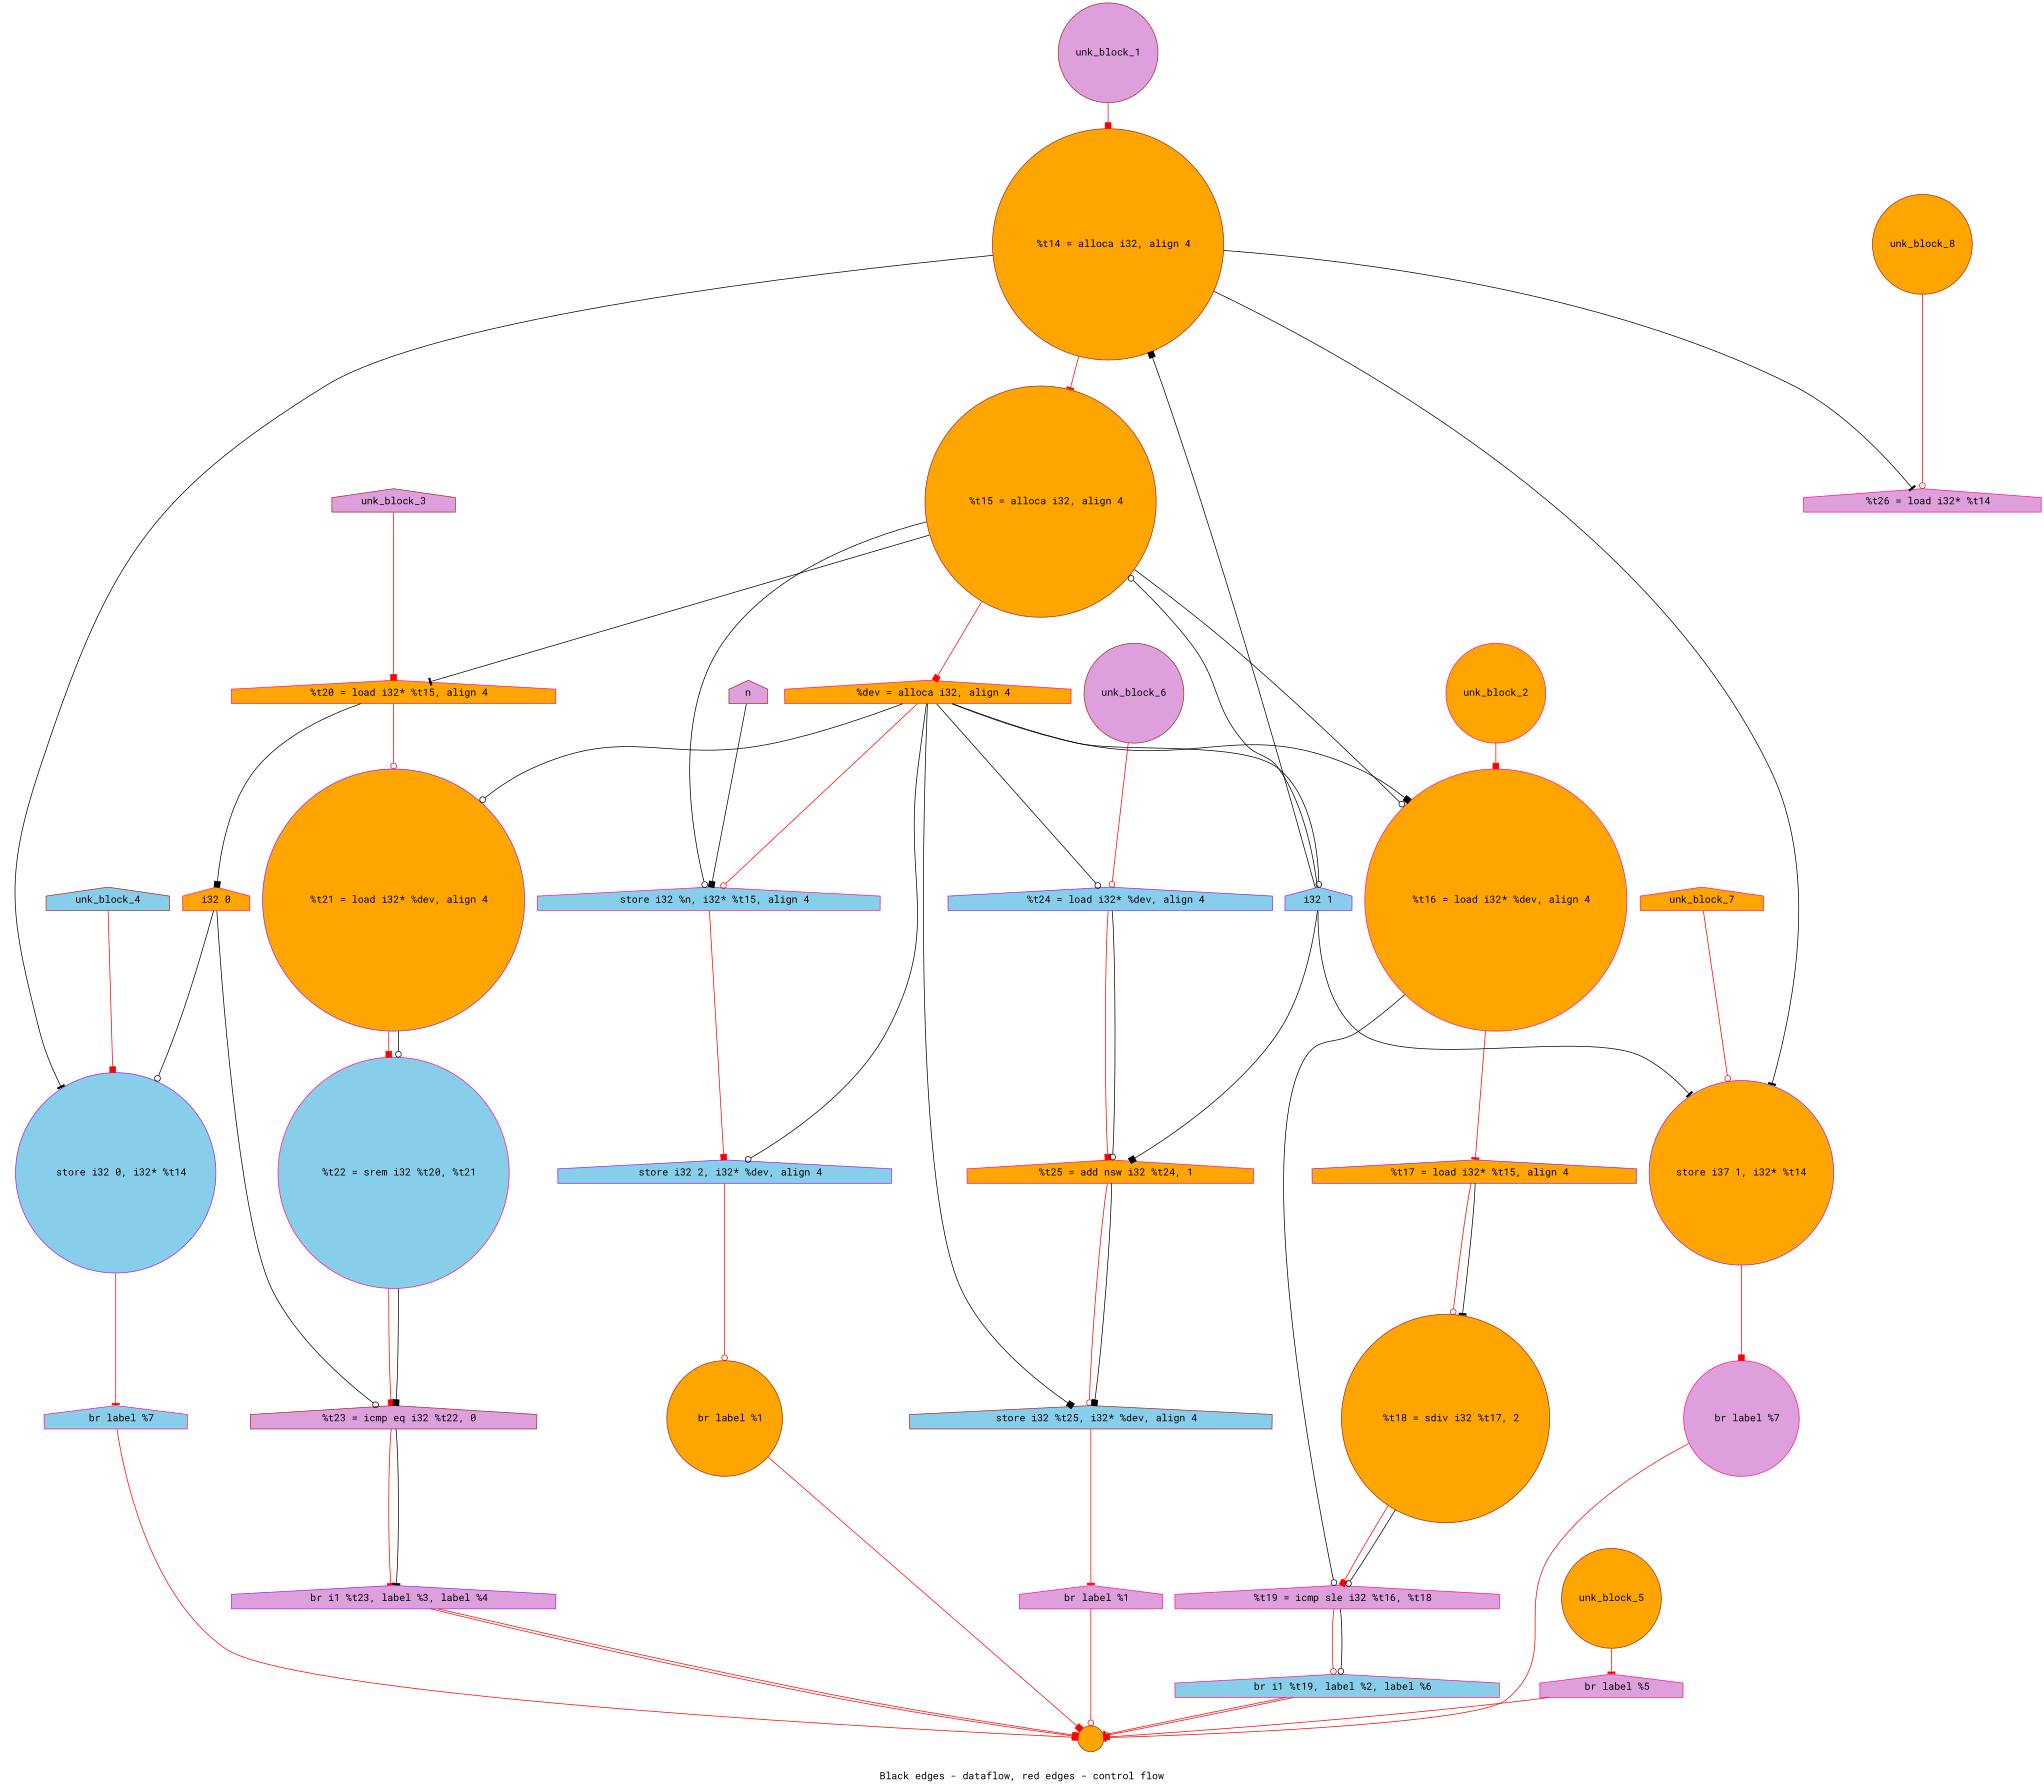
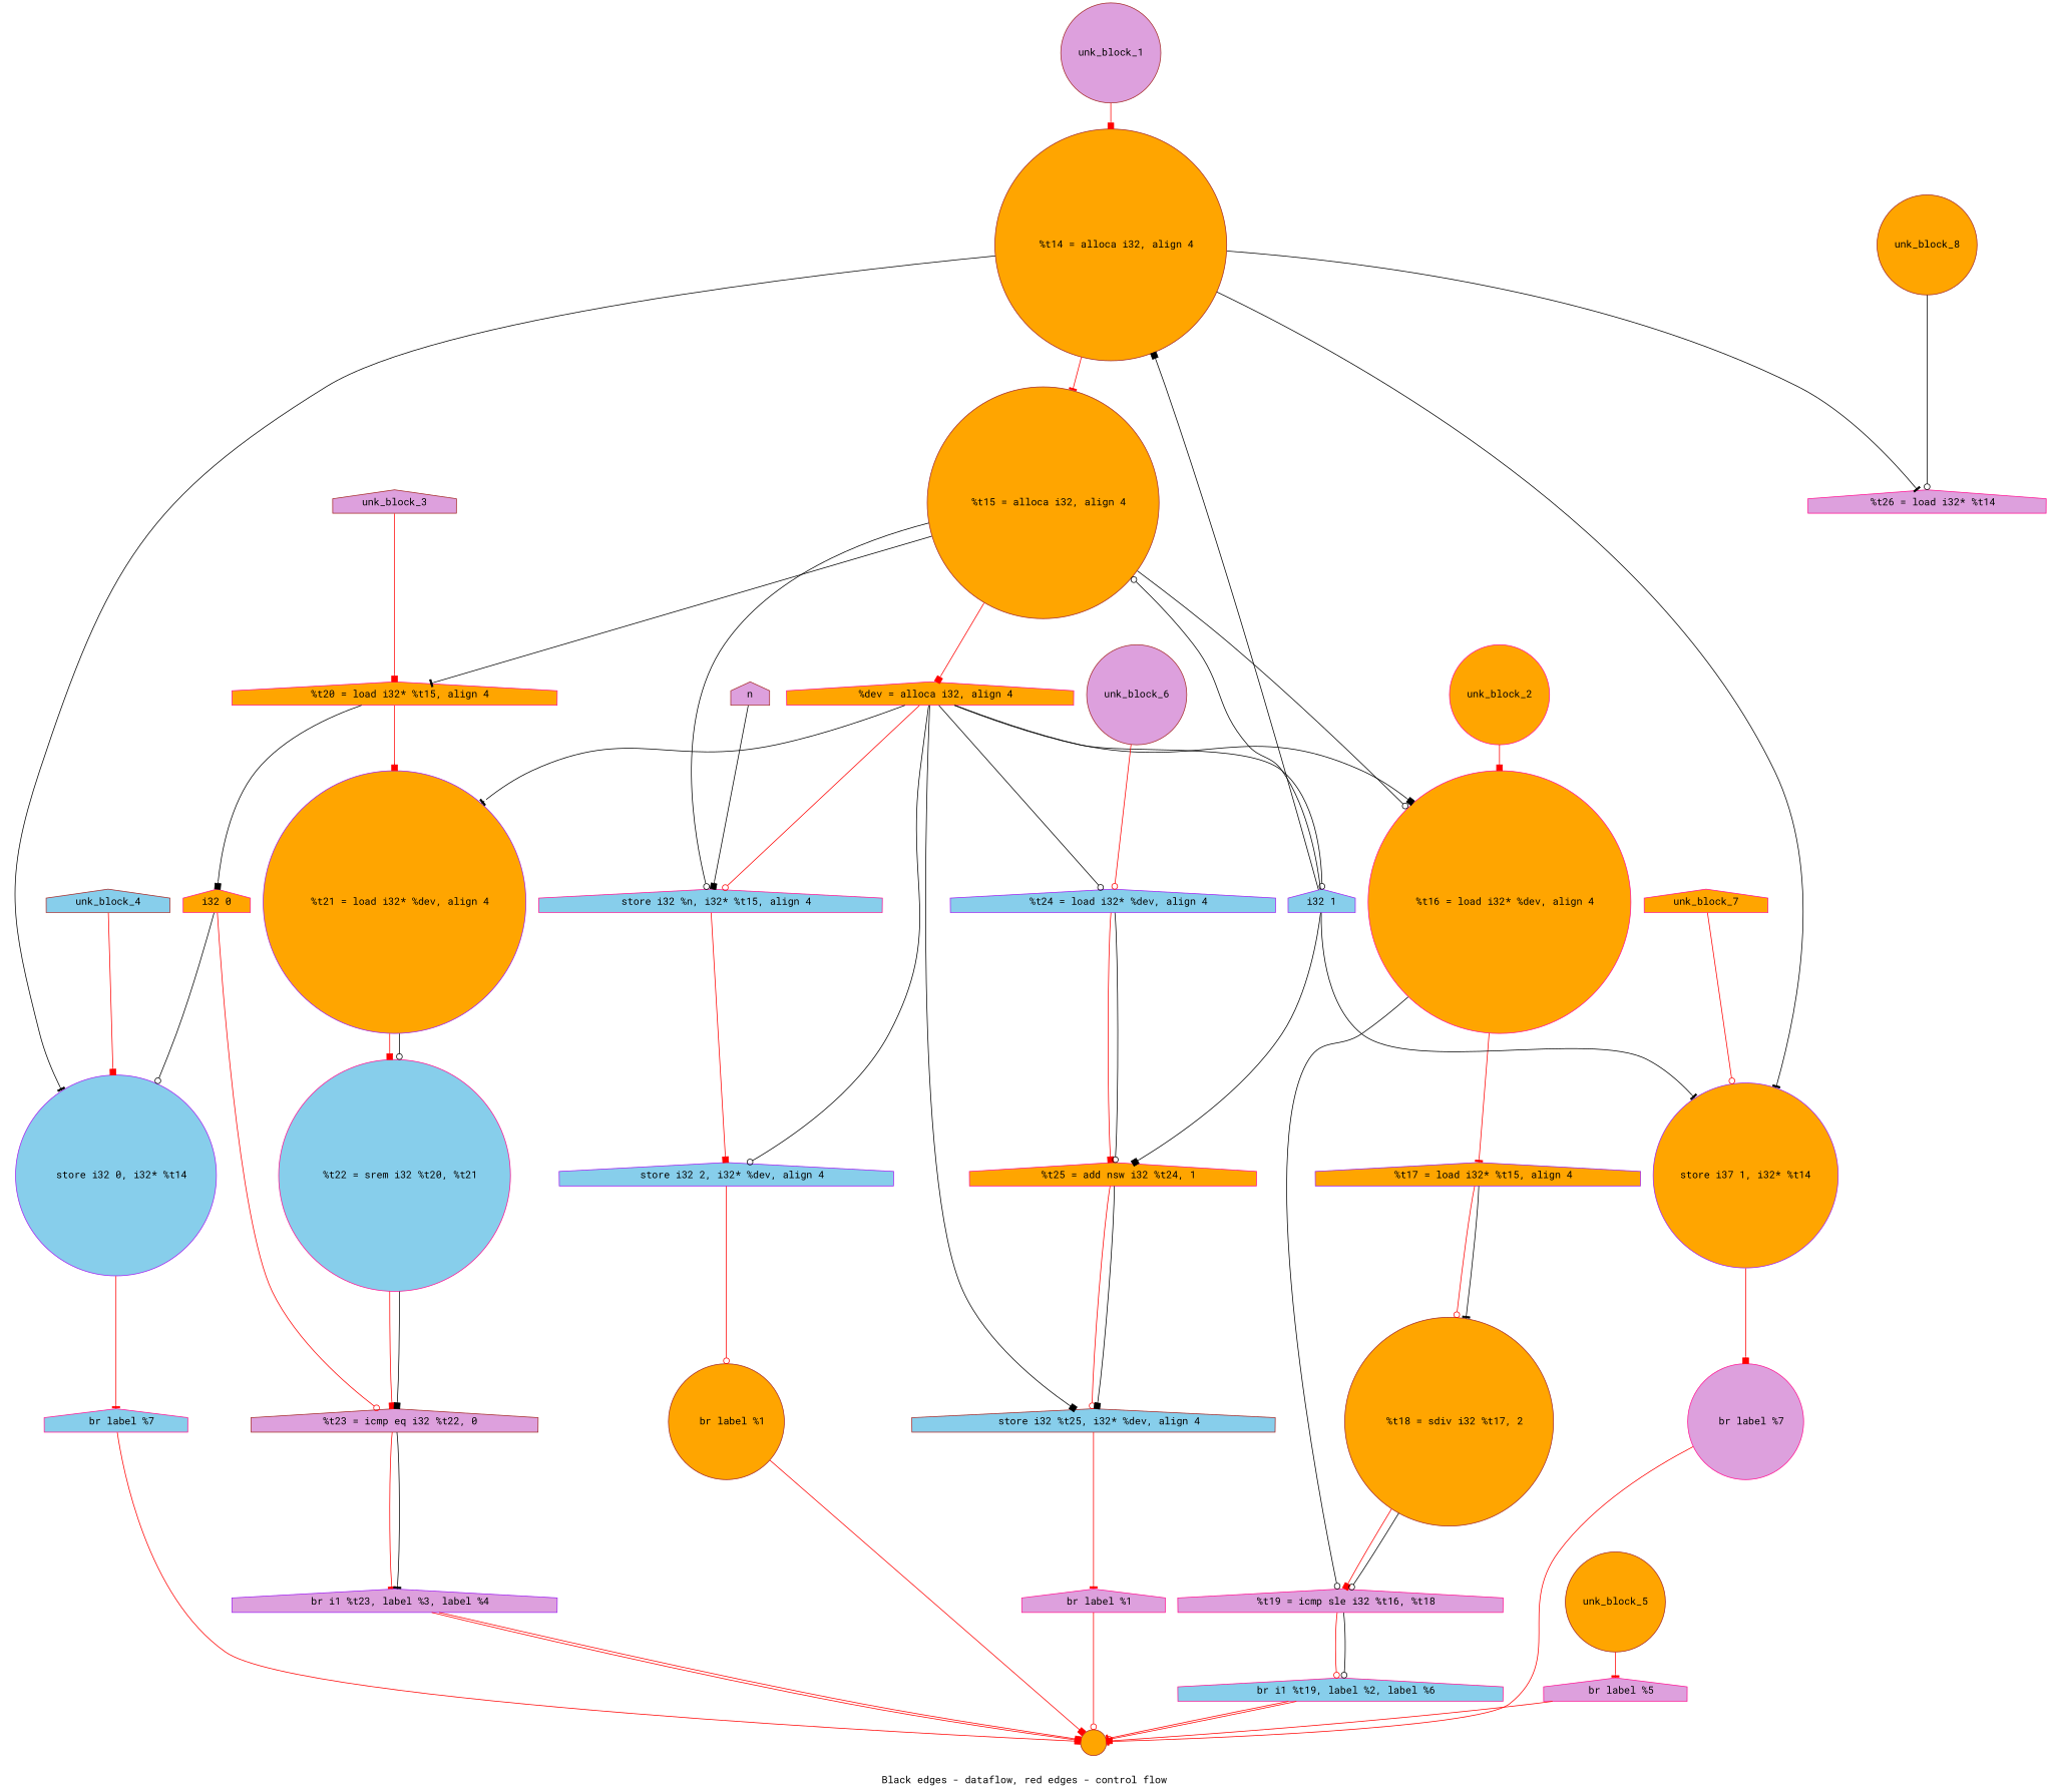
  digraph {
    compound=true
    fontname="Roboto Mono"
    label="Black edges - dataflow, red edges - control flow"
    node [color=deeppink fillcolor=orange fontname="Roboto Mono" shape=house style=filled]
    edge [arrowhead=odot color=red fontname="Roboto Mono"]
    n1 [color=brown label="  %t14 = alloca i32, align 4" shape=circle]
    n2 [color=brown label="  %t15 = alloca i32, align 4" shape=circle]
    n3 [color=purple fillcolor=skyblue label="  store i32 0, i32* %t14" shape=circle]
    n4 [color=purple label="store i37 1, i32* %t14" shape=circle]
    n5 [fillcolor=plum label="  %t26 = load i32* %t14"]
    n6 [label="  %dev = alloca i32, align 4"]
    n7 [fillcolor=skyblue label="  store i32 %n, i32* %t15, align 4"]
    n8 [label="  %t20 = load i32* %t15, align 4"]
    n9 [label="  %t16 = load i32* %dev, align 4" shape=circle]
    n10 [fillcolor=skyblue label="  br label %7"]
    n11 [fillcolor=plum label="  br label %7" shape=circle]
    n12 [color=purple fillcolor=skyblue label="  store i32 2, i32* %dev, align 4"]
    n13 [color=purple label="  %t21 = load i32* %dev, align 4" shape=circle]
    n14 [color=purple fillcolor=skyblue label="  %t24 = load i32* %dev, align 4"]
    n15 [color=brown fillcolor=skyblue label="  store i32 %t25, i32* %dev, align 4"]
    "i32 1" [color=purple fillcolor=skyblue]
    n17 [color=purple label="  %t17 = load i32* %t15, align 4"]
    n18 [color=brown label="  %t18 = sdiv i32 %t17, 2" shape=circle]
    "i32 0"
    n20 [color=brown label="  br label %1" shape=circle]
    n21 [fillcolor=plum label="  %t19 = icmp sle i32 %t16, %t18"]
    n22 [fillcolor=skyblue label="  %t22 = srem i32 %t20, %t21" shape=circle]
    n23 [label="  %t25 = add nsw i32 %t24, 1"]
    n24 [fillcolor=plum label="  br label %1"]
    "" [color=brown shape=circle]
    unk_block_1 [color=brown fillcolor=plum shape=circle]
    n [color=brown fillcolor=plum]
    n28 [fillcolor=skyblue label="  br i1 %t19, label %2, label %6"]
    unk_block_2 [shape=circle]
    n30 [color=brown fillcolor=plum label="  %t23 = icmp eq i32 %t22, 0"]
    n31 [color=purple fillcolor=plum label="  br i1 %t23, label %3, label %4"]
    unk_block_3 [color=brown fillcolor=plum]
    unk_block_4 [color=brown fillcolor=skyblue]
    n34 [fillcolor=plum label="  br label %5"]
    unk_block_5 [color=brown shape=circle]
    unk_block_6 [color=brown fillcolor=plum shape=circle]
    unk_block_7
    unk_block_8 [color=brown shape=circle]
    n1 -> n2 [arrowhead=tee weight=2]
    n1 -> n3 [arrowhead=tee color=""]
    n1 -> n4 [arrowhead=tee color=""]
    n1 -> n5 [arrowhead=tee color=""]
    n2 -> n6 [arrowhead=box weight=2]
    n2 -> n7 [color=""]
    n2 -> n8 [arrowhead=tee color=""]
    n2 -> n9 [color=""]
    n3 -> n10 [arrowhead=tee weight=2]
    n4 -> n11 [arrowhead=box weight=2]
    n6 -> n7 [weight=2]
    n6 -> n9 [arrowhead=box color=""]
    n6 -> n12 [color=""]
-   n6 -> n13 [color=""]
+   n6 -> n13 [arrowhead=tee color=""]
    n6 -> n14 [color=""]
    n6 -> n15 [arrowhead=box color=""]
    n6 -> "i32 1" [color=""]
    n7 -> n12 [arrowhead=box weight=2]
-   n8 -> n13 [weight=2]
+   n8 -> n13 [arrowhead=box weight=2]
    n8 -> "i32 0" [arrowhead=box color=""]
    n9 -> n17 [arrowhead=tee weight=2]
    n9 -> n21 [color=""]
    n10 -> "" [arrowhead=box]
    n11 -> "" [arrowhead=tee]
    n12 -> n20 [weight=2]
    n13 -> n22 [arrowhead=box weight=2]
    n13 -> n22 [color=""]
    n14 -> n23 [arrowhead=box weight=2]
    n14 -> n23 [color=""]
    n15 -> n24 [arrowhead=tee weight=2]
    "i32 1" -> n1 [arrowhead=box color=""]
    "i32 1" -> n2 [color=""]
    "i32 1" -> n4 [arrowhead=tee color=""]
    "i32 1" -> n23 [arrowhead=box color=""]
    n17 -> n18 [weight=2]
    n17 -> n18 [arrowhead=tee color=""]
    n18 -> n21 [arrowhead=box weight=2]
    n18 -> n21 [color=""]
    "i32 0" -> n3 [color=""]
-   "i32 0" -> n30 [color=""]
+   "i32 0" -> n30
    n20 -> "" [arrowhead=box]
    n21 -> n28 [weight=2]
    n21 -> n28 [color=""]
    n22 -> n30 [arrowhead=box weight=2]
    n22 -> n30 [arrowhead=box color=""]
    n23 -> n15 [weight=2]
    n23 -> n15 [arrowhead=box color=""]
    n24 -> ""
    unk_block_1 -> n1 [arrowhead=box]
    n -> n7 [arrowhead=box color=""]
    n28 -> "" [arrowhead=tee]
    n28 -> ""
    unk_block_2 -> n9 [arrowhead=box]
    n30 -> n31 [arrowhead=tee weight=2]
    n30 -> n31 [arrowhead=tee color=""]
    n31 -> ""
    n31 -> "" [arrowhead=box]
    unk_block_3 -> n8 [arrowhead=box]
    unk_block_4 -> n3 [arrowhead=box]
    n34 -> "" [arrowhead=box]
    unk_block_5 -> n34 [arrowhead=tee]
    unk_block_6 -> n14
    unk_block_7 -> n4
-   unk_block_8 -> n5
+   unk_block_8 -> n5 [color=black]
  }
